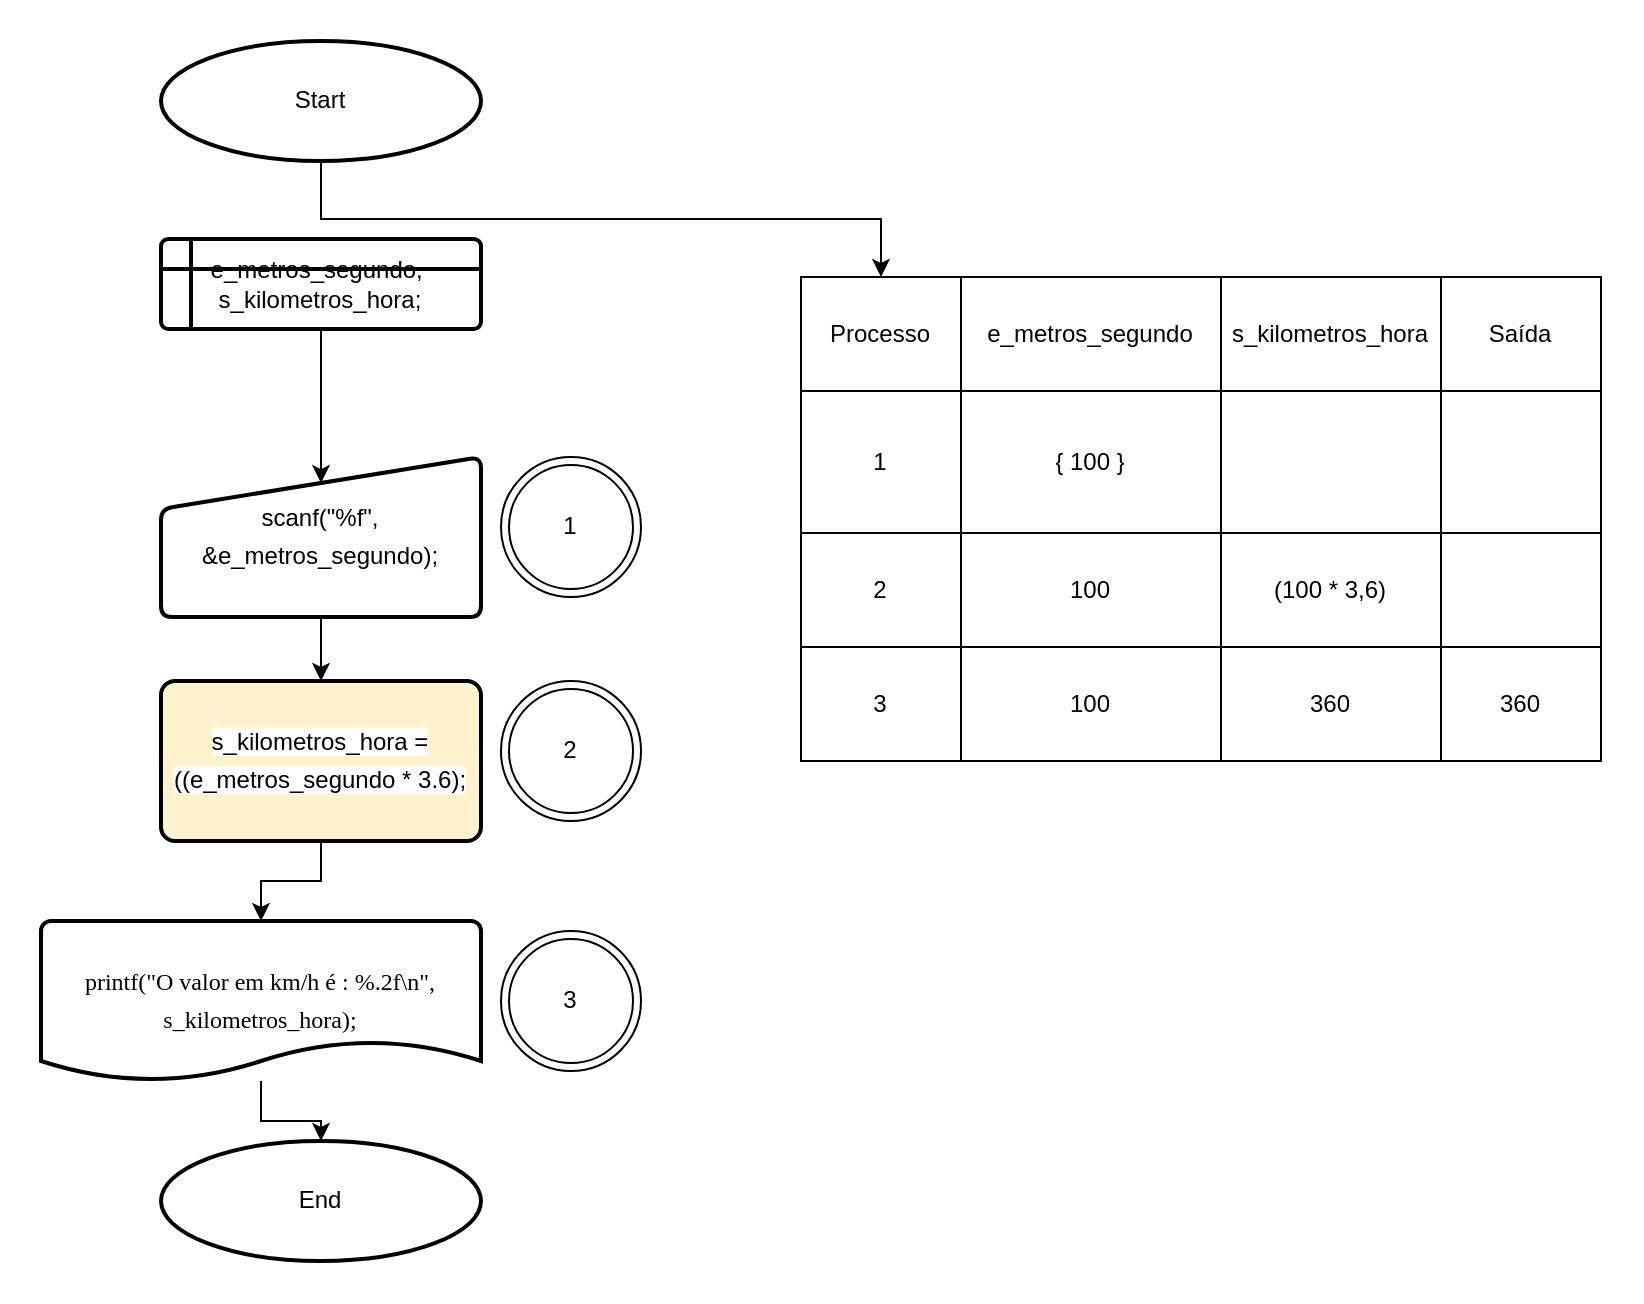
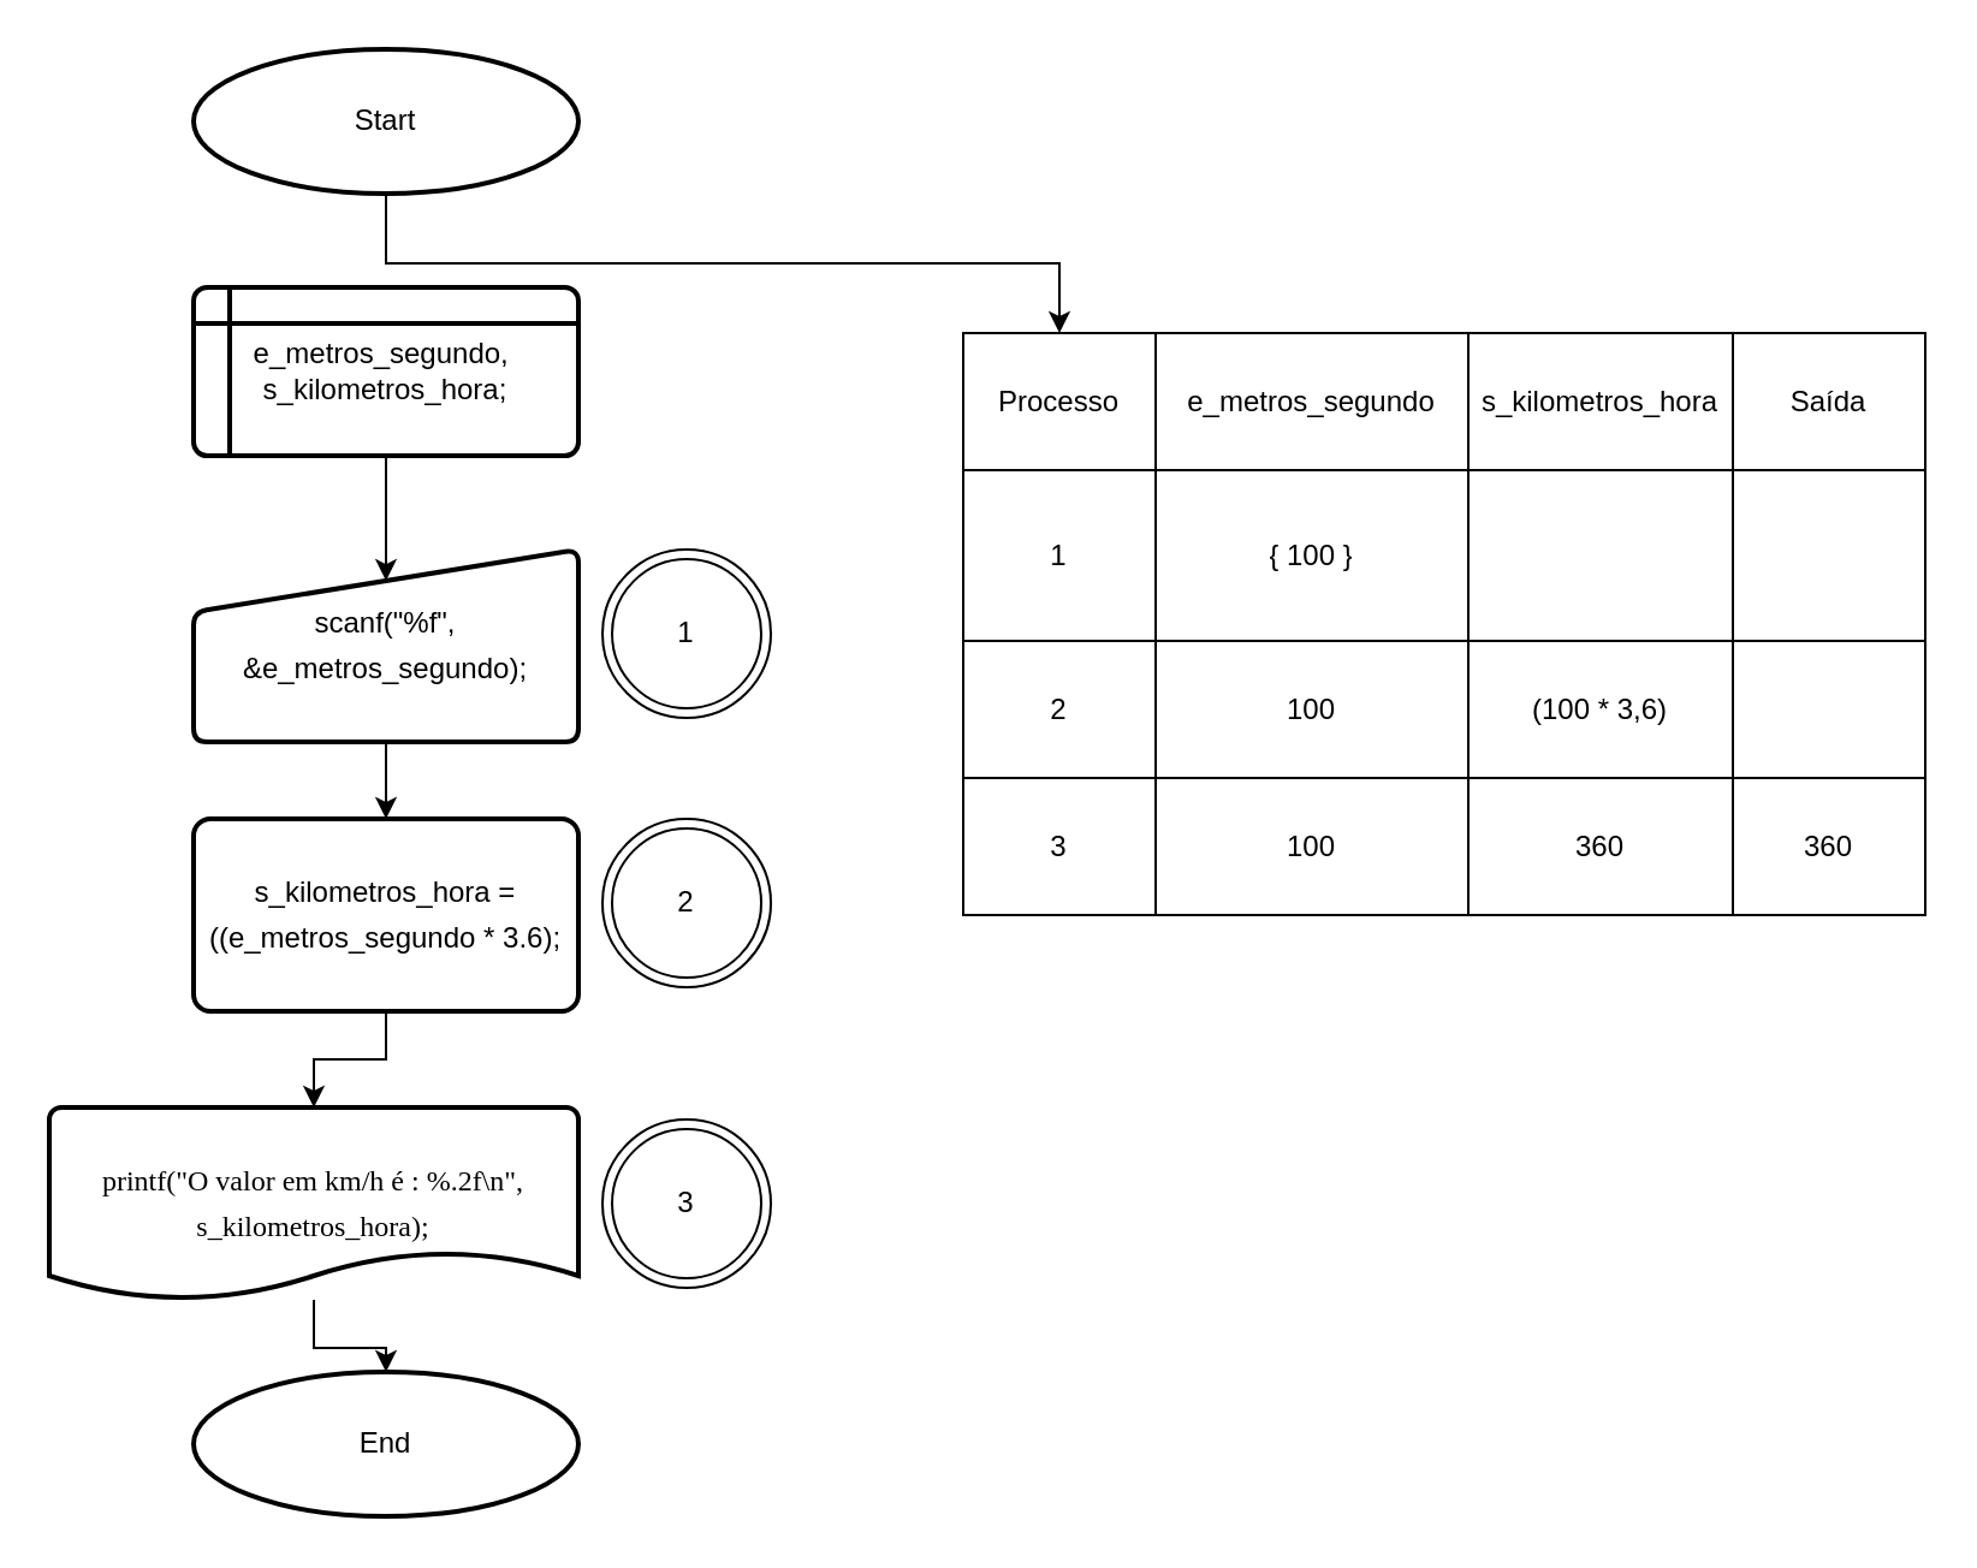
  <mxCell id="0" />
  <mxCell id="1" parent="0" />
  <mxCell id="2" style="edgeStyle=orthogonalEdgeStyle;rounded=0;orthogonalLoop=1;jettySize=auto;html=1;exitX=0.5;exitY=1;exitDx=0;exitDy=0;entryX=0.5;entryY=0;entryDx=0;entryDy=0;" parent="1" source="3" target="9" edge="1"><mxGeometry relative="1" as="geometry" /></mxCell>
  <mxCell id="3" value="&lt;div style=&quot;line-height: 19px&quot;&gt;&lt;span style=&quot;background-color: rgb(255 , 255 , 255)&quot;&gt;&lt;font style=&quot;font-size: 12px&quot;&gt;scanf(&quot;%f&quot;, &amp;amp;e_metros_segundo);&lt;/font&gt;&lt;/span&gt;&lt;/div&gt;" style="html=1;strokeWidth=2;shape=manualInput;whiteSpace=wrap;rounded=1;size=26;arcSize=11;" parent="1" vertex="1"><mxGeometry x="80" y="228" width="160" height="80" as="geometry" /></mxCell>
  <mxCell id="4" style="edgeStyle=orthogonalEdgeStyle;rounded=0;orthogonalLoop=1;jettySize=auto;html=1;exitX=0.5;exitY=1;exitDx=0;exitDy=0;entryX=0.5;entryY=0.163;entryDx=0;entryDy=0;entryPerimeter=0;" parent="1" source="5" target="3" edge="1"><mxGeometry relative="1" as="geometry" /></mxCell>
- <mxCell id="5" value="e_metros_segundo,&amp;nbsp;&lt;br&gt;s_kilometros_hora;" style="shape=internalStorage;whiteSpace=wrap;html=1;dx=15;dy=15;rounded=1;arcSize=8;strokeWidth=2;" parent="1" vertex="1"><mxGeometry x="80" y="119" width="160" height="45" as="geometry" /></mxCell>
+ <mxCell id="5" value="e_metros_segundo,&amp;nbsp;&lt;br&gt;s_kilometros_hora;" style="shape=internalStorage;whiteSpace=wrap;html=1;dx=15;dy=15;rounded=1;arcSize=8;strokeWidth=2;" parent="1" vertex="1"><mxGeometry x="80" y="119" width="160" height="70" as="geometry" /></mxCell>
  <mxCell id="6" style="edgeStyle=orthogonalEdgeStyle;rounded=0;orthogonalLoop=1;jettySize=auto;html=1;exitX=0.5;exitY=1;exitDx=0;exitDy=0;exitPerimeter=0;" parent="1" source="7" target="15" edge="1"><mxGeometry relative="1" as="geometry" /></mxCell>
  <mxCell id="7" value="Start" style="strokeWidth=2;html=1;shape=mxgraph.flowchart.start_1;whiteSpace=wrap;" parent="1" vertex="1"><mxGeometry x="80" y="20" width="160" height="60" as="geometry" /></mxCell>
  <mxCell id="8" value="" style="edgeStyle=orthogonalEdgeStyle;rounded=0;orthogonalLoop=1;jettySize=auto;html=1;" parent="1" source="9" target="11" edge="1"><mxGeometry relative="1" as="geometry" /></mxCell>
- <mxCell id="9" value="&lt;div style=&quot;line-height: 19px&quot;&gt;&lt;span style=&quot;background-color: rgb(255 , 255 , 255)&quot;&gt;&lt;font style=&quot;font-size: 12px&quot;&gt;s_kilometros_hora = ((e_metros_segundo * 3.6);&lt;/font&gt;&lt;/span&gt;&lt;/div&gt;" style="rounded=1;whiteSpace=wrap;html=1;absoluteArcSize=1;arcSize=14;strokeWidth=2;fillColor=#fff2cc;" parent="1" vertex="1"><mxGeometry x="80" y="340" width="160" height="80" as="geometry" /></mxCell>
+ <mxCell id="9" value="&lt;div style=&quot;line-height: 19px&quot;&gt;&lt;span style=&quot;background-color: rgb(255 , 255 , 255)&quot;&gt;&lt;font style=&quot;font-size: 12px&quot;&gt;s_kilometros_hora = ((e_metros_segundo * 3.6);&lt;/font&gt;&lt;/span&gt;&lt;/div&gt;" style="rounded=1;whiteSpace=wrap;html=1;absoluteArcSize=1;arcSize=14;strokeWidth=2;" parent="1" vertex="1"><mxGeometry x="80" y="340" width="160" height="80" as="geometry" /></mxCell>
  <mxCell id="10" value="" style="edgeStyle=orthogonalEdgeStyle;rounded=0;orthogonalLoop=1;jettySize=auto;html=1;" parent="1" source="11" target="12" edge="1"><mxGeometry relative="1" as="geometry" /></mxCell>
  <mxCell id="11" value="&lt;div style=&quot;line-height: 19px&quot;&gt;&lt;div&gt;&lt;span style=&quot;background-color: rgb(255 , 255 , 255)&quot;&gt;&lt;font face=&quot;Verdana&quot; style=&quot;font-size: 12px&quot;&gt; printf(&quot;O valor em km/h é : %.2f\n&quot;, s_kilometros_hora);&lt;/font&gt;&lt;/span&gt;&lt;/div&gt;&lt;/div&gt;" style="strokeWidth=2;html=1;shape=mxgraph.flowchart.document2;whiteSpace=wrap;size=0.25;" parent="1" vertex="1"><mxGeometry x="20" y="460" width="220" height="80" as="geometry" /></mxCell>
  <mxCell id="12" value="End" style="strokeWidth=2;html=1;shape=mxgraph.flowchart.start_1;whiteSpace=wrap;" parent="1" vertex="1"><mxGeometry x="80" y="570" width="160" height="60" as="geometry" /></mxCell>
  <mxCell id="13" value="" style="shape=table;html=1;whiteSpace=wrap;startSize=0;container=1;collapsible=0;childLayout=tableLayout;" parent="1" vertex="1"><mxGeometry x="400" y="138" width="400" height="242" as="geometry" /></mxCell>
  <mxCell id="14" value="" style="shape=partialRectangle;html=1;whiteSpace=wrap;collapsible=0;dropTarget=0;pointerEvents=0;fillColor=none;top=0;left=0;bottom=0;right=0;points=[[0,0.5],[1,0.5]];portConstraint=eastwest;" parent="13" vertex="1"><mxGeometry width="400" height="57" as="geometry" /></mxCell>
  <mxCell id="15" value="Processo" style="shape=partialRectangle;html=1;whiteSpace=wrap;connectable=0;overflow=hidden;fillColor=none;top=0;left=0;bottom=0;right=0;" parent="14" vertex="1"><mxGeometry width="80" height="57" as="geometry" /></mxCell>
  <mxCell id="16" value="e_metros_segundo" style="shape=partialRectangle;html=1;whiteSpace=wrap;connectable=0;overflow=hidden;fillColor=none;top=0;left=0;bottom=0;right=0;" parent="14" vertex="1"><mxGeometry x="80" width="130" height="57" as="geometry" /></mxCell>
  <mxCell id="17" value="s_kilometros_hora" style="shape=partialRectangle;html=1;whiteSpace=wrap;connectable=0;overflow=hidden;fillColor=none;top=0;left=0;bottom=0;right=0;" parent="14" vertex="1"><mxGeometry x="210" width="110" height="57" as="geometry" /></mxCell>
  <mxCell id="18" value="Saída" style="shape=partialRectangle;html=1;whiteSpace=wrap;connectable=0;overflow=hidden;fillColor=none;top=0;left=0;bottom=0;right=0;" parent="14" vertex="1"><mxGeometry x="320" width="80" height="57" as="geometry" /></mxCell>
  <mxCell id="19" value="" style="shape=partialRectangle;html=1;whiteSpace=wrap;collapsible=0;dropTarget=0;pointerEvents=0;fillColor=none;top=0;left=0;bottom=0;right=0;points=[[0,0.5],[1,0.5]];portConstraint=eastwest;" parent="13" vertex="1"><mxGeometry y="57" width="400" height="71" as="geometry" /></mxCell>
  <mxCell id="20" value="1" style="shape=partialRectangle;html=1;whiteSpace=wrap;connectable=0;overflow=hidden;fillColor=none;top=0;left=0;bottom=0;right=0;" parent="19" vertex="1"><mxGeometry width="80" height="71" as="geometry" /></mxCell>
  <mxCell id="21" value="{ 100 }" style="shape=partialRectangle;html=1;whiteSpace=wrap;connectable=0;overflow=hidden;fillColor=none;top=0;left=0;bottom=0;right=0;" parent="19" vertex="1"><mxGeometry x="80" width="130" height="71" as="geometry" /></mxCell>
  <mxCell id="22" value="" style="shape=partialRectangle;html=1;whiteSpace=wrap;connectable=0;overflow=hidden;fillColor=none;top=0;left=0;bottom=0;right=0;" parent="19" vertex="1"><mxGeometry x="210" width="110" height="71" as="geometry" /></mxCell>
  <mxCell id="23" value="" style="shape=partialRectangle;html=1;whiteSpace=wrap;connectable=0;overflow=hidden;fillColor=none;top=0;left=0;bottom=0;right=0;" parent="19" vertex="1"><mxGeometry x="320" width="80" height="71" as="geometry" /></mxCell>
  <mxCell id="24" value="" style="shape=partialRectangle;html=1;whiteSpace=wrap;collapsible=0;dropTarget=0;pointerEvents=0;fillColor=none;top=0;left=0;bottom=0;right=0;points=[[0,0.5],[1,0.5]];portConstraint=eastwest;" parent="13" vertex="1"><mxGeometry y="128" width="400" height="57" as="geometry" /></mxCell>
  <mxCell id="25" value="2" style="shape=partialRectangle;html=1;whiteSpace=wrap;connectable=0;overflow=hidden;fillColor=none;top=0;left=0;bottom=0;right=0;" parent="24" vertex="1"><mxGeometry width="80" height="57" as="geometry" /></mxCell>
  <mxCell id="26" value="100" style="shape=partialRectangle;html=1;whiteSpace=wrap;connectable=0;overflow=hidden;fillColor=none;top=0;left=0;bottom=0;right=0;" parent="24" vertex="1"><mxGeometry x="80" width="130" height="57" as="geometry" /></mxCell>
  <mxCell id="27" value="(100 * 3,6)" style="shape=partialRectangle;html=1;whiteSpace=wrap;connectable=0;overflow=hidden;fillColor=none;top=0;left=0;bottom=0;right=0;" parent="24" vertex="1"><mxGeometry x="210" width="110" height="57" as="geometry" /></mxCell>
  <mxCell id="28" value="" style="shape=partialRectangle;html=1;whiteSpace=wrap;connectable=0;overflow=hidden;fillColor=none;top=0;left=0;bottom=0;right=0;" parent="24" vertex="1"><mxGeometry x="320" width="80" height="57" as="geometry" /></mxCell>
  <mxCell id="29" value="" style="shape=partialRectangle;html=1;whiteSpace=wrap;collapsible=0;dropTarget=0;pointerEvents=0;fillColor=none;top=0;left=0;bottom=0;right=0;points=[[0,0.5],[1,0.5]];portConstraint=eastwest;" parent="13" vertex="1"><mxGeometry y="185" width="400" height="57" as="geometry" /></mxCell>
  <mxCell id="30" value="3" style="shape=partialRectangle;html=1;whiteSpace=wrap;connectable=0;overflow=hidden;fillColor=none;top=0;left=0;bottom=0;right=0;" parent="29" vertex="1"><mxGeometry width="80" height="57" as="geometry" /></mxCell>
  <mxCell id="31" value="100" style="shape=partialRectangle;html=1;whiteSpace=wrap;connectable=0;overflow=hidden;fillColor=none;top=0;left=0;bottom=0;right=0;" parent="29" vertex="1"><mxGeometry x="80" width="130" height="57" as="geometry" /></mxCell>
  <mxCell id="32" value="360" style="shape=partialRectangle;html=1;whiteSpace=wrap;connectable=0;overflow=hidden;fillColor=none;top=0;left=0;bottom=0;right=0;" parent="29" vertex="1"><mxGeometry x="210" width="110" height="57" as="geometry" /></mxCell>
  <mxCell id="33" value="360" style="shape=partialRectangle;html=1;whiteSpace=wrap;connectable=0;overflow=hidden;fillColor=none;top=0;left=0;bottom=0;right=0;" parent="29" vertex="1"><mxGeometry x="320" width="80" height="57" as="geometry" /></mxCell>
  <mxCell id="34" value="1" style="ellipse;shape=doubleEllipse;whiteSpace=wrap;html=1;aspect=fixed;" vertex="1" parent="1"><mxGeometry x="250" y="228" width="70" height="70" as="geometry" /></mxCell>
  <mxCell id="35" value="2" style="ellipse;shape=doubleEllipse;whiteSpace=wrap;html=1;aspect=fixed;" vertex="1" parent="1"><mxGeometry x="250" y="340" width="70" height="70" as="geometry" /></mxCell>
  <mxCell id="36" value="3" style="ellipse;shape=doubleEllipse;whiteSpace=wrap;html=1;aspect=fixed;" vertex="1" parent="1"><mxGeometry x="250" y="465" width="70" height="70" as="geometry" /></mxCell>
